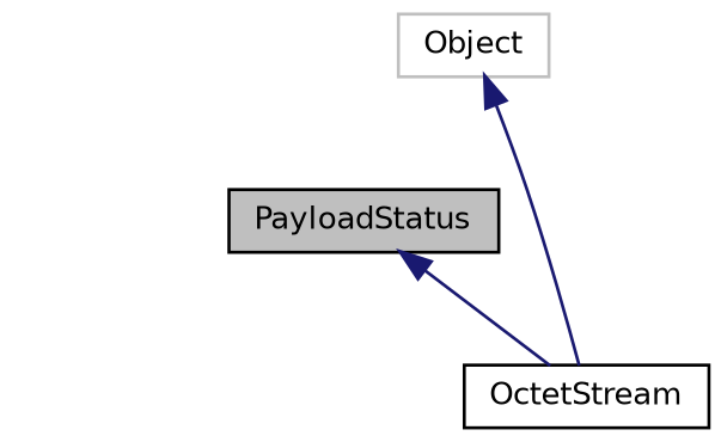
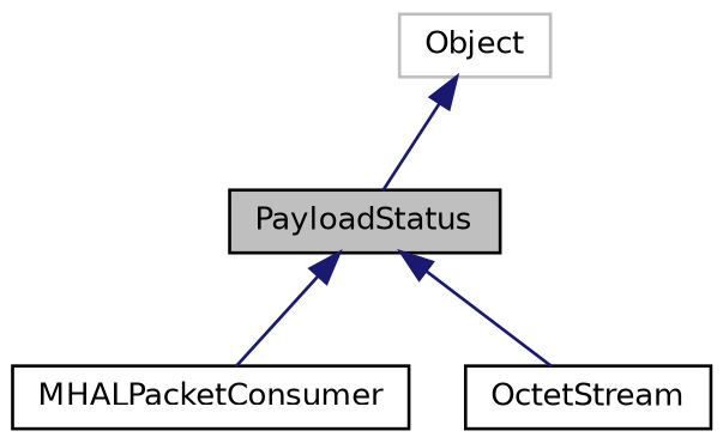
  digraph {
    node [color=black fillcolor=white fontname=Helvetica fontsize=10 shape=record style=filled]
    edge [color=midnightblue dir=back fontname=Helvetica fontsize=10 labelfontname=Helvetica labelfontsize=10 style=solid]
    n1 [fillcolor=grey75 fontcolor=black height=0.2 label=PayloadStatus width=0.4]
+   n2 [height=0.2 label=MHALPacketConsumer width=0.4]
    n3 [height=0.2 label=OctetStream width=0.4]
    n4 [color=grey75 height=0.2 label=Object width=0.4]
+   n1 -> n2
    n1 -> n3
-   n4 -> n3
+   n4 -> n1
  }
